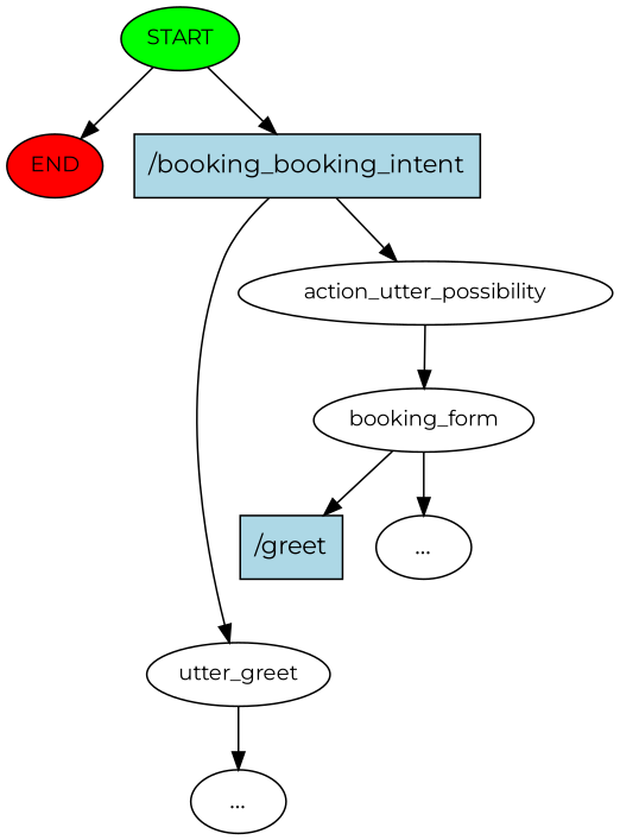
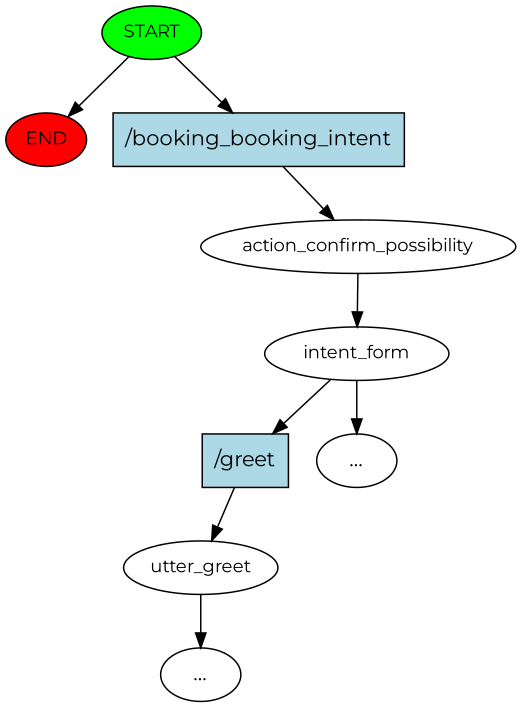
  digraph {
    fontname=Montserrat
    node [fontname=Montserrat fontsize=12]
    edge [fontname=Montserrat]
    n1 [fillcolor=green label=START style=filled]
    n2 [fillcolor=red label=END style=filled]
    n3 [fillcolor=lightblue label="/booking_booking_intent" shape=rect style=filled fontsize=""]
    n4 [fillcolor=lightblue label="/greet" shape=rect style=filled fontsize=""]
    n5 [label=utter_greet]
-   n6 [label=action_utter_possibility]
+   n6 [label=action_confirm_possibility]
    n7 [label="..." fontsize=""]
-   n8 [label=booking_form]
+   n8 [label=intent_form]
    n9 [label="..." fontsize=""]
    n1 -> n2
    n1 -> n3
    n3 -> n6
-   n3 -> n5
+   n4 -> n5
    n5 -> n7
    n6 -> n8
    n8 -> n4
    n8 -> n9
  }
